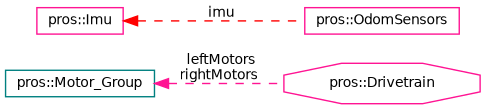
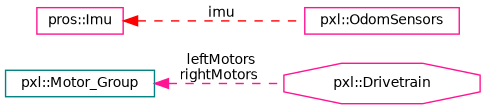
  digraph {
    rankdir=LR
    node [color=deeppink fillcolor=white fontname=Helvetica fontsize=10 shape=box style=filled]
    edge [dir=back fontname=Helvetica fontsize=10 labelfontname=Helvetica labelfontsize=10 style=dashed]
-   n1 [height=0.2 label="pros::Drivetrain" shape=octagon width=0.4]
-   n2 [color=teal height=0.2 label="pros::Motor_Group" width=0.4]
-   n3 [height=0.2 label="pros::OdomSensors" width=0.4]
+   n1 [height=0.2 label="pxl::Drivetrain" shape=octagon width=0.4]
+   n2 [color=teal height=0.2 label="pxl::Motor_Group" width=0.4]
+   n3 [height=0.2 label="pxl::OdomSensors" width=0.4]
    n4 [height=0.2 label="pros::Imu" width=0.4]
    n2 -> n1 [color=deeppink label=" leftMotors\nrightMotors"]
    n4 -> n3 [color=red label=" imu"]
  }
